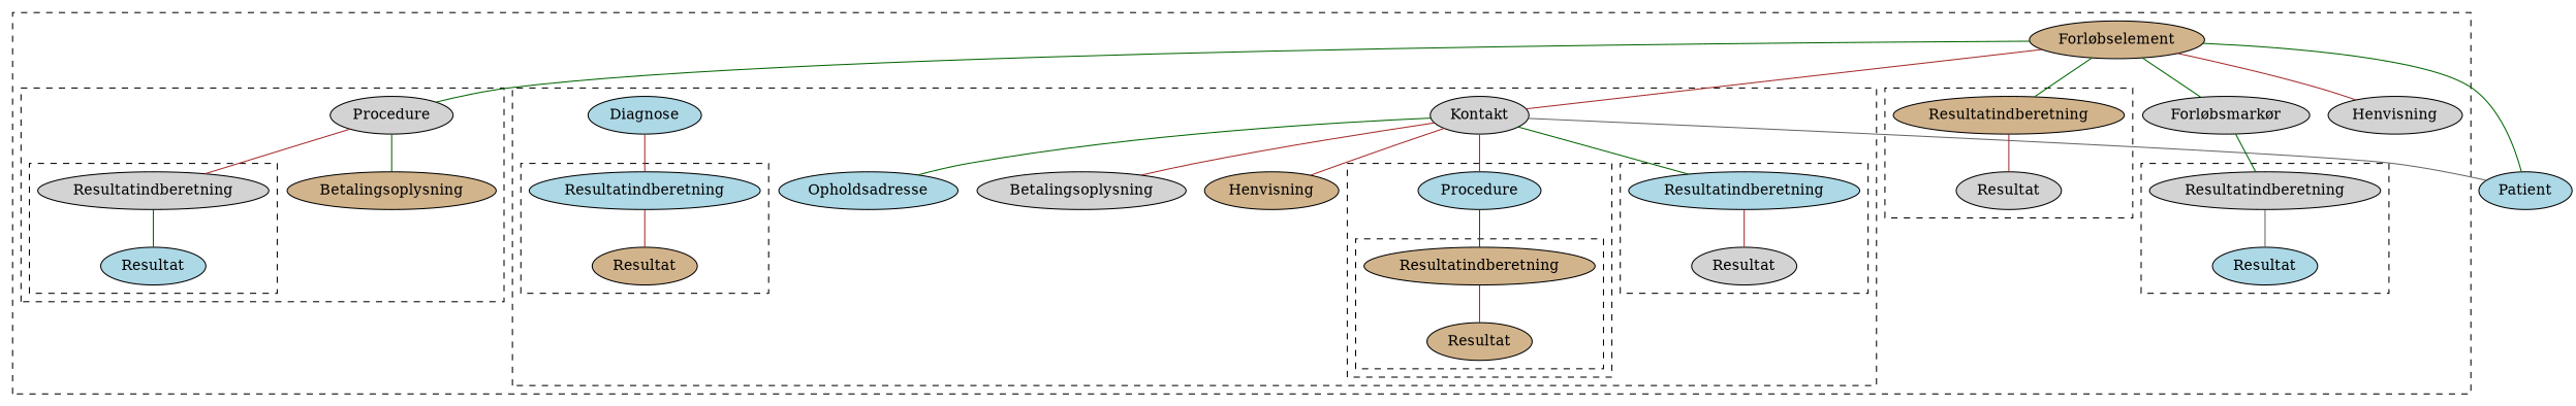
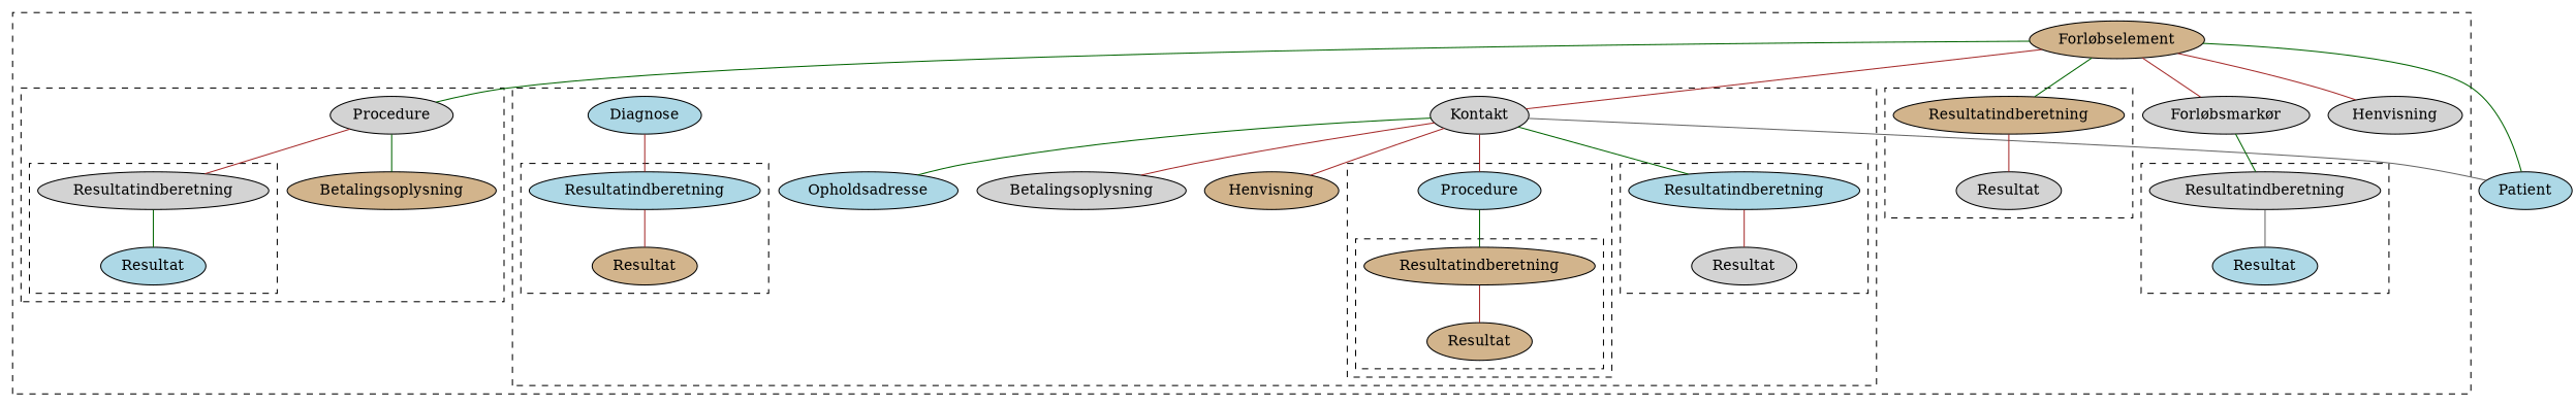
  graph {
    style=dashed
    node [fillcolor=lightgrey style=filled]
    edge [color=brown]
    n1 [label=Resultatindberetning]
    n2 [fillcolor=lightblue label=Resultat]
    n3 [label=Resultatindberetning]
    n4 [fillcolor=lightblue label=Resultat]
    n5 [label=Procedure]
    n6 [fillcolor=tan label=Betalingsoplysning]
    n7 [fillcolor=lightblue label=Resultatindberetning]
    n8 [fillcolor=tan label=Resultat]
    n9 [fillcolor=tan label=Resultatindberetning]
    n10 [fillcolor=tan label=Resultat]
    n11 [fillcolor=lightblue label=Procedure]
    n12 [fillcolor=lightblue label=Resultatindberetning]
    n13 [label=Resultat]
    n14 [label=Kontakt]
    n15 [fillcolor=lightblue label=Diagnose]
    n16 [fillcolor=tan label=Henvisning]
    n17 [fillcolor=lightblue label=Opholdsadresse]
    n18 [label=Betalingsoplysning]
    n19 [fillcolor=tan label=Resultatindberetning]
    n20 [label=Resultat]
    n21 [fillcolor=tan label="Forløbselement"]
    n22 [label="Forløbsmarkør"]
    n23 [label=Henvisning]
    n24 [fillcolor=lightblue label=Patient]
    subgraph cluster_1 {
      n21
      n22
      n23
      subgraph cluster_2 {
        n1
        n2
      }
      subgraph cluster_3 {
        n5
        n6
        subgraph cluster_4 {
          n3
          n4
        }
      }
      subgraph cluster_5 {
        n14
        n15
        n16
        n17
        n18
        subgraph cluster_6 {
          n7
          n8
        }
        subgraph cluster_7 {
          n11
          subgraph cluster_8 {
            n9
            n10
          }
        }
        subgraph cluster_9 {
          n12
          n13
        }
      }
      subgraph cluster_10 {
        n19
        n20
      }
    }
    n1 -- n2 [color=gray40]
    n3 -- n4 [color=darkgreen]
    n5 -- n3
    n5 -- n6 [color=darkgreen]
    n7 -- n8
    n9 -- n10
    n11 -- n9 [color=darkgreen]
    n12 -- n13
    n14 -- n11
    n14 -- n12 [color=darkgreen]
    n14 -- n16
    n14 -- n17 [color=darkgreen]
    n14 -- n18
    n14 -- n24 [color=gray40]
    n15 -- n7
    n19 -- n20
    n21 -- n5 [color=darkgreen]
    n21 -- n14
    n21 -- n19 [color=darkgreen]
-   n21 -- n22 [color=darkgreen]
+   n21 -- n22
    n21 -- n23
    n22 -- n1 [color=darkgreen]
    n24 -- n21 [color=darkgreen]
  }
